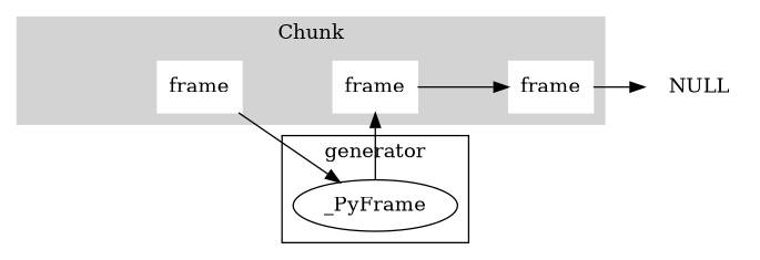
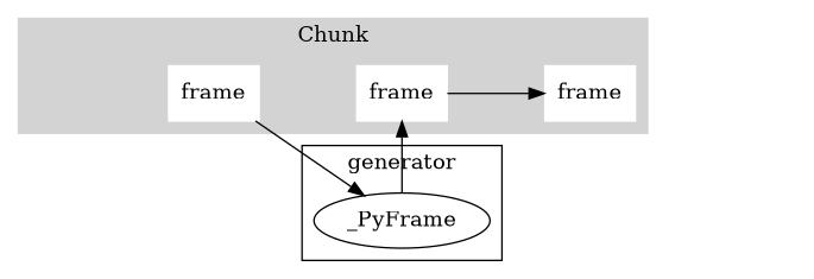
  digraph {
    rankdir=LR
    node [color=white shape=rectangle style=filled]
    n1 [label=frame]
    fake [style=invis]
    n3 [label=frame]
    n4 [label=frame]
    n5 [label=_PyFrame color="" shape="" style=""]
-   NULL [shape="" style=""]
    subgraph cluster_1 {
      color=lightgrey
      compound=true
      label=Chunk
      style=filled
      n1
      fake
      n3
      n4
    }
    subgraph cluster_2 {
      compound=true
      label=generator
      n5
    }
    n1 -> n3 [style=invis]
    n1 -> n5
    fake -> n1 [style=invis]
    n3 -> n4
-   n4 -> NULL
    n5 -> n3
  }
